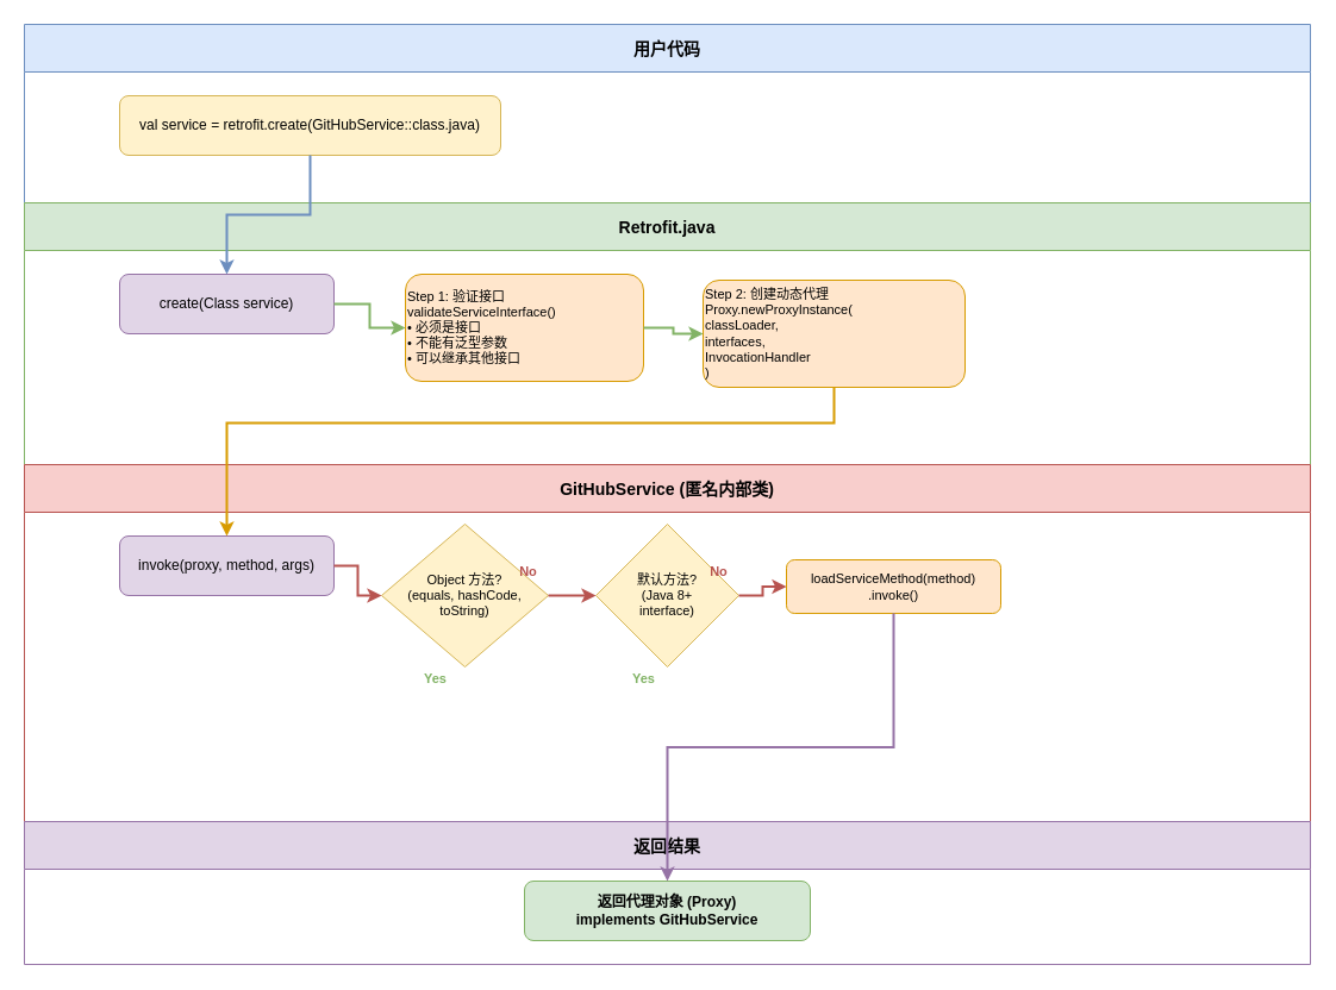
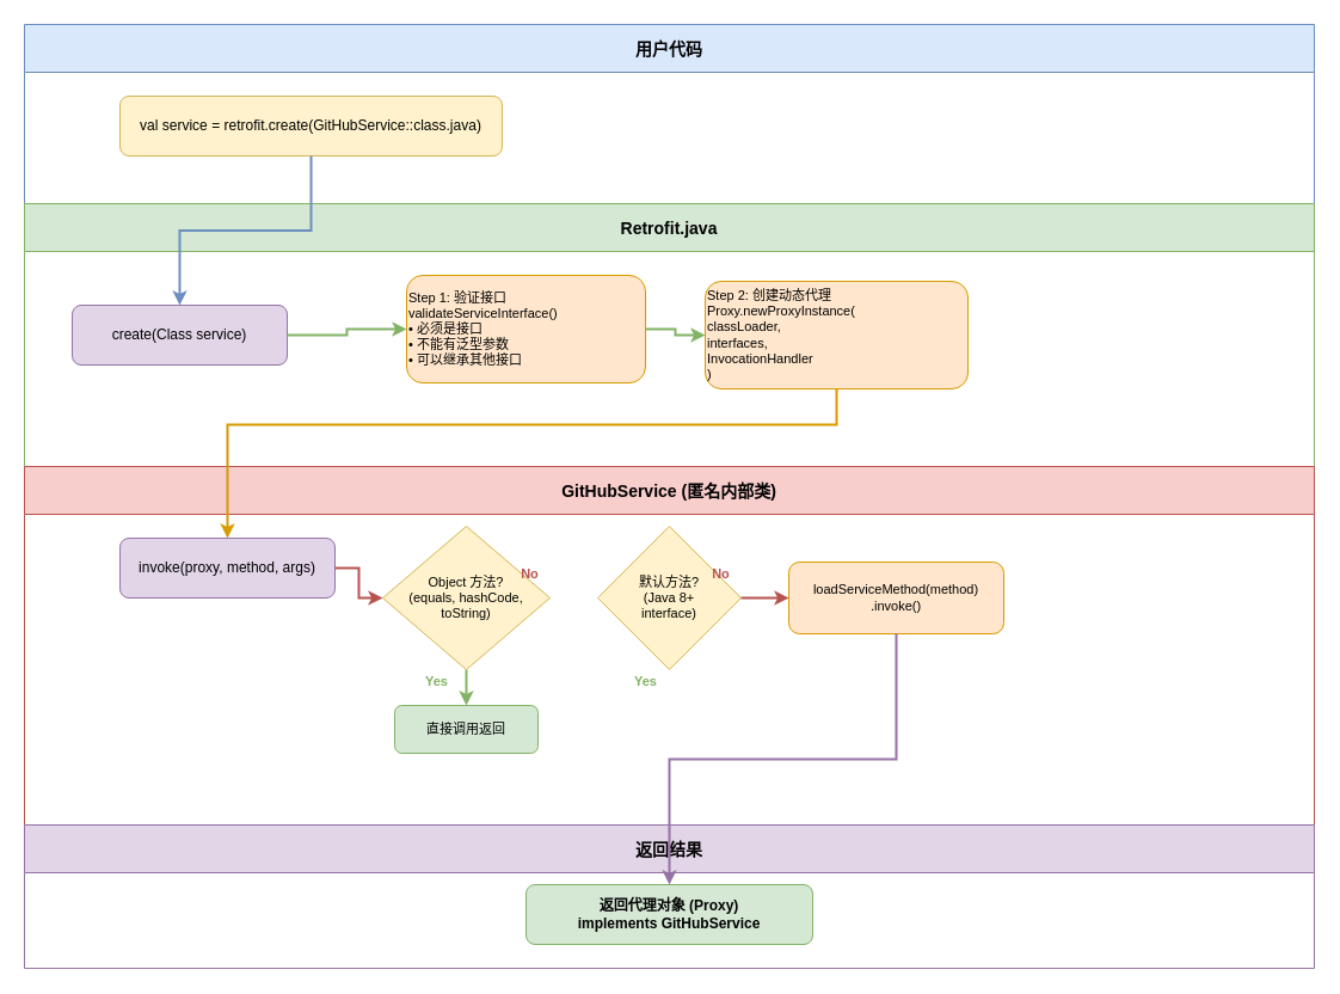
  <mxCell id="0" />
  <mxCell id="1" parent="0" />
  <mxCell id="2" value="用户代码" style="swimlane;horizontal=1;startSize=40;fillColor=#dae8fc;strokeColor=#6c8ebf;fontSize=14;fontStyle=1;swimlaneFillColor=#ffffff;" vertex="1" parent="1"><mxGeometry x="20" y="20" width="1080" height="150" as="geometry" /></mxCell>
  <mxCell id="3" value="val service = retrofit.create(GitHubService::class.java)" style="rounded=1;whiteSpace=wrap;html=1;fillColor=#fff2cc;strokeColor=#d6b656;fontSize=12;" vertex="1" parent="2"><mxGeometry x="80" y="60" width="320" height="50" as="geometry" /></mxCell>
  <mxCell id="4" value="Retrofit.java" style="swimlane;horizontal=1;startSize=40;fillColor=#d5e8d4;strokeColor=#82b366;fontSize=14;fontStyle=1;swimlaneFillColor=#ffffff;" vertex="1" parent="1"><mxGeometry x="20" y="170" width="1080" height="220" as="geometry" /></mxCell>
- <mxCell id="5" value="create(Class&lt;T&gt; service)" style="rounded=1;whiteSpace=wrap;html=1;fillColor=#e1d5e7;strokeColor=#9673a6;fontSize=12;" vertex="1" parent="4"><mxGeometry x="80" y="60" width="180" height="50" as="geometry" /></mxCell>
+ <mxCell id="5" value="create(Class&lt;T&gt; service)" style="rounded=1;whiteSpace=wrap;html=1;fillColor=#e1d5e7;strokeColor=#9673a6;fontSize=12;" vertex="1" parent="4"><mxGeometry x="40" y="85" width="180" height="50" as="geometry" /></mxCell>
  <mxCell id="6" value="Step 1: 验证接口&#10;validateServiceInterface()&#10;• 必须是接口&#10;• 不能有泛型参数&#10;• 可以继承其他接口" style="rounded=1;whiteSpace=wrap;html=1;fillColor=#ffe6cc;strokeColor=#d79b00;fontSize=11;align=left;" vertex="1" parent="4"><mxGeometry x="320" y="60" width="200" height="90" as="geometry" /></mxCell>
  <mxCell id="7" value="Step 2: 创建动态代理&#10;Proxy.newProxyInstance(&#10;  classLoader,&#10;  interfaces,&#10;  InvocationHandler&#10;)" style="rounded=1;whiteSpace=wrap;html=1;fillColor=#ffe6cc;strokeColor=#d79b00;fontSize=11;align=left;" vertex="1" parent="4"><mxGeometry x="570" y="65" width="220" height="90" as="geometry" /></mxCell>
  <mxCell id="8" value="GitHubService (匿名内部类)" style="swimlane;horizontal=1;startSize=40;fillColor=#f8cecc;strokeColor=#b85450;fontSize=14;fontStyle=1;swimlaneFillColor=#ffffff;" vertex="1" parent="1"><mxGeometry x="20" y="390" width="1080" height="300" as="geometry" /></mxCell>
  <mxCell id="9" value="invoke(proxy, method, args)" style="rounded=1;whiteSpace=wrap;html=1;fillColor=#e1d5e7;strokeColor=#9673a6;fontSize=12;" vertex="1" parent="8"><mxGeometry x="80" y="60" width="180" height="50" as="geometry" /></mxCell>
  <mxCell id="10" value="Object 方法?&#10;(equals, hashCode,&#10;toString)" style="rhombus;whiteSpace=wrap;html=1;fillColor=#fff2cc;strokeColor=#d6b656;fontSize=11;" vertex="1" parent="8"><mxGeometry x="300" y="50" width="140" height="120" as="geometry" /></mxCell>
+ <mxCell id="11" value="直接调用返回" style="rounded=1;whiteSpace=wrap;html=1;fillColor=#d5e8d4;strokeColor=#82b366;fontSize=11;" vertex="1" parent="8"><mxGeometry x="310" y="200" width="120" height="40" as="geometry" /></mxCell>
  <mxCell id="12" value="默认方法?&#10;(Java 8+&#10;interface)" style="rhombus;whiteSpace=wrap;html=1;fillColor=#fff2cc;strokeColor=#d6b656;fontSize=11;" vertex="1" parent="8"><mxGeometry x="480" y="50" width="120" height="120" as="geometry" /></mxCell>
- <mxCell id="13" value="loadServiceMethod(method)&#10;.invoke()" style="rounded=1;whiteSpace=wrap;html=1;fillColor=#ffe6cc;strokeColor=#d79b00;fontSize=11;" vertex="1" parent="8"><mxGeometry x="640" y="80" width="180" height="45" as="geometry" /></mxCell>
+ <mxCell id="13" value="loadServiceMethod(method)&#10;.invoke()" style="rounded=1;whiteSpace=wrap;html=1;fillColor=#ffe6cc;strokeColor=#d79b00;fontSize=11;" vertex="1" parent="8"><mxGeometry x="640" y="80" width="180" height="60" as="geometry" /></mxCell>
  <mxCell id="14" value="No" style="text;html=1;align=center;verticalAlign=middle;resizable=0;points=[];autosize=1;fontSize=11;fontColor=#b85450;fontStyle=1;" vertex="1" parent="8"><mxGeometry x="405" y="80" width="35" height="20" as="geometry" /></mxCell>
  <mxCell id="15" value="返回结果" style="swimlane;horizontal=1;startSize=40;fillColor=#e1d5e7;strokeColor=#9673a6;fontSize=14;fontStyle=1;swimlaneFillColor=#ffffff;" vertex="1" parent="1"><mxGeometry x="20" y="690" width="1080" height="120" as="geometry" /></mxCell>
  <mxCell id="16" value="返回代理对象 (Proxy)&#10;implements GitHubService" style="rounded=1;whiteSpace=wrap;html=1;fillColor=#d5e8d4;strokeColor=#82b366;fontSize=12;fontStyle=1;" vertex="1" parent="15"><mxGeometry x="420" y="50" width="240" height="50" as="geometry" /></mxCell>
  <mxCell id="17" style="edgeStyle=orthogonalEdgeStyle;rounded=0;orthogonalLoop=1;jettySize=auto;html=1;exitX=0.5;exitY=1;entryX=0.5;entryY=0;strokeWidth=2;fillColor=#dae8fc;strokeColor=#6c8ebf;" edge="1" parent="1" source="3" target="5"><mxGeometry relative="1" as="geometry" /></mxCell>
  <mxCell id="18" style="edgeStyle=orthogonalEdgeStyle;rounded=0;orthogonalLoop=1;jettySize=auto;html=1;exitX=1;exitY=0.5;entryX=0;entryY=0.5;strokeWidth=2;strokeColor=#82b366;" edge="1" parent="1" source="5" target="6"><mxGeometry relative="1" as="geometry" /></mxCell>
  <mxCell id="19" style="edgeStyle=orthogonalEdgeStyle;rounded=0;orthogonalLoop=1;jettySize=auto;html=1;exitX=1;exitY=0.5;entryX=0;entryY=0.5;strokeWidth=2;strokeColor=#82b366;" edge="1" parent="1" source="6" target="7"><mxGeometry relative="1" as="geometry" /></mxCell>
  <mxCell id="20" style="edgeStyle=orthogonalEdgeStyle;rounded=0;orthogonalLoop=1;jettySize=auto;html=1;exitX=0.5;exitY=1;entryX=0.5;entryY=0;strokeWidth=2;strokeColor=#d79b00;" edge="1" parent="1" source="7" target="9"><mxGeometry relative="1" as="geometry"><Array as="points"><mxPoint x="700" y="355" /><mxPoint x="190" y="355" /></Array></mxGeometry></mxCell>
  <mxCell id="21" style="edgeStyle=orthogonalEdgeStyle;rounded=0;orthogonalLoop=1;jettySize=auto;html=1;exitX=1;exitY=0.5;entryX=0;entryY=0.5;strokeWidth=2;strokeColor=#b85450;" edge="1" parent="1" source="9" target="10"><mxGeometry relative="1" as="geometry" /></mxCell>
+ <mxCell id="22" style="edgeStyle=orthogonalEdgeStyle;rounded=0;orthogonalLoop=1;jettySize=auto;html=1;exitX=0.5;exitY=1;entryX=0.5;entryY=0;strokeWidth=2;strokeColor=#82b366;" edge="1" parent="1" source="10" target="11"><mxGeometry relative="1" as="geometry" /></mxCell>
  <mxCell id="23" value="Yes" style="text;html=1;align=center;verticalAlign=middle;resizable=0;points=[];autosize=1;fontSize=11;fontColor=#82b366;fontStyle=1;" vertex="1" parent="1"><mxGeometry x="345" y="560" width="40" height="20" as="geometry" /></mxCell>
- <mxCell id="24" style="edgeStyle=orthogonalEdgeStyle;rounded=0;orthogonalLoop=1;jettySize=auto;html=1;exitX=1;exitY=0.5;entryX=0;entryY=0.5;strokeWidth=2;strokeColor=#b85450;" edge="1" parent="1" source="10" target="12"><mxGeometry relative="1" as="geometry" /></mxCell>
  <mxCell id="25" value="Yes" style="text;html=1;align=center;verticalAlign=middle;resizable=0;points=[];autosize=1;fontSize=11;fontColor=#82b366;fontStyle=1;" vertex="1" parent="1"><mxGeometry x="520" y="560" width="40" height="20" as="geometry" /></mxCell>
  <mxCell id="26" style="edgeStyle=orthogonalEdgeStyle;rounded=0;orthogonalLoop=1;jettySize=auto;html=1;exitX=1;exitY=0.5;entryX=0;entryY=0.5;strokeWidth=2;strokeColor=#b85450;" edge="1" parent="1" source="12" target="13"><mxGeometry relative="1" as="geometry" /></mxCell>
  <mxCell id="27" value="No" style="text;html=1;align=center;verticalAlign=middle;resizable=0;points=[];autosize=1;fontSize=11;fontColor=#b85450;fontStyle=1;" vertex="1" parent="1"><mxGeometry x="585" y="470" width="35" height="20" as="geometry" /></mxCell>
  <mxCell id="28" style="edgeStyle=orthogonalEdgeStyle;rounded=0;orthogonalLoop=1;jettySize=auto;html=1;exitX=0.5;exitY=1;entryX=0.5;entryY=0;strokeWidth=2;strokeColor=#9673a6;" edge="1" parent="1" source="13" target="16"><mxGeometry relative="1" as="geometry" /></mxCell>
